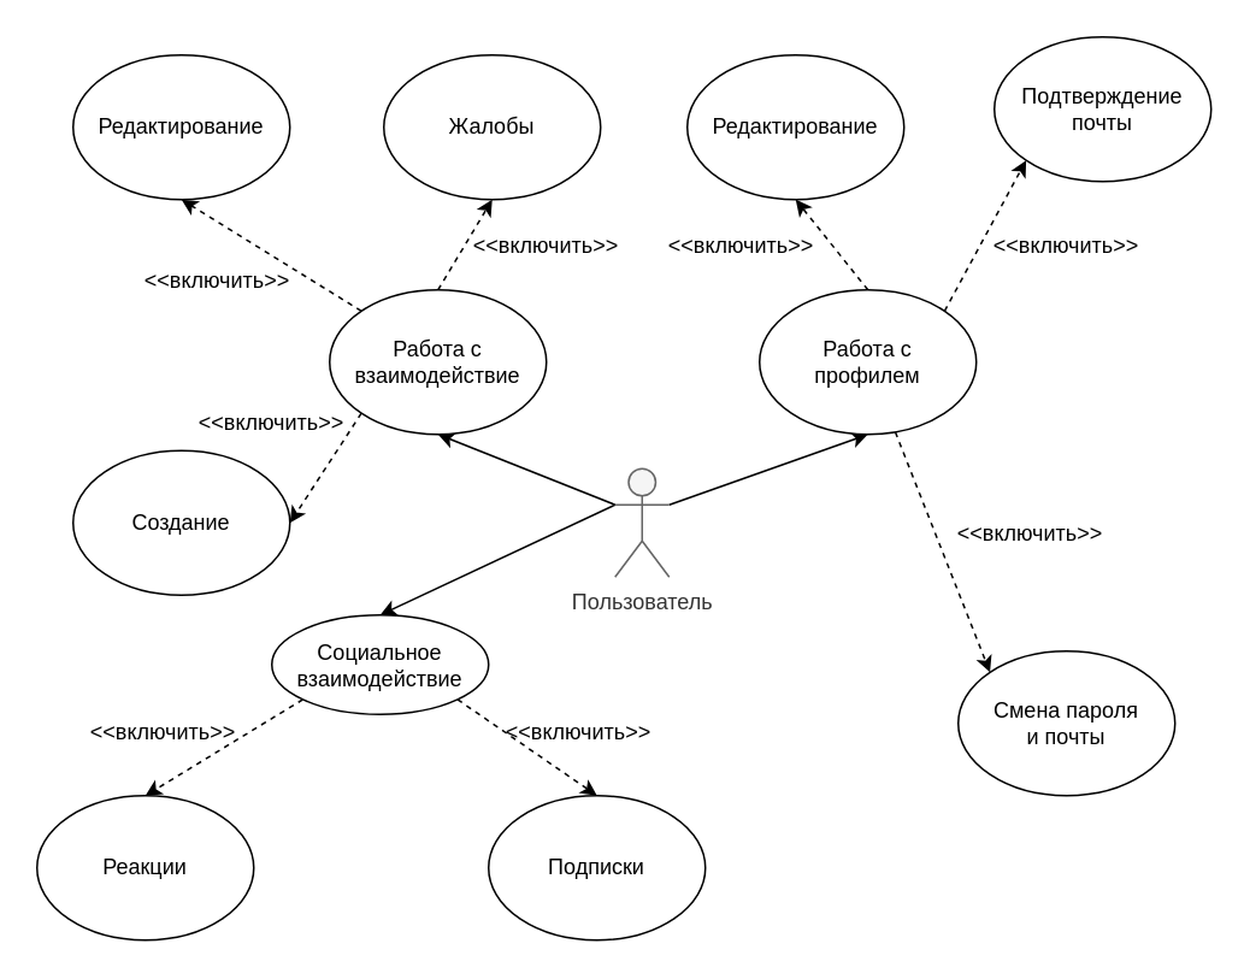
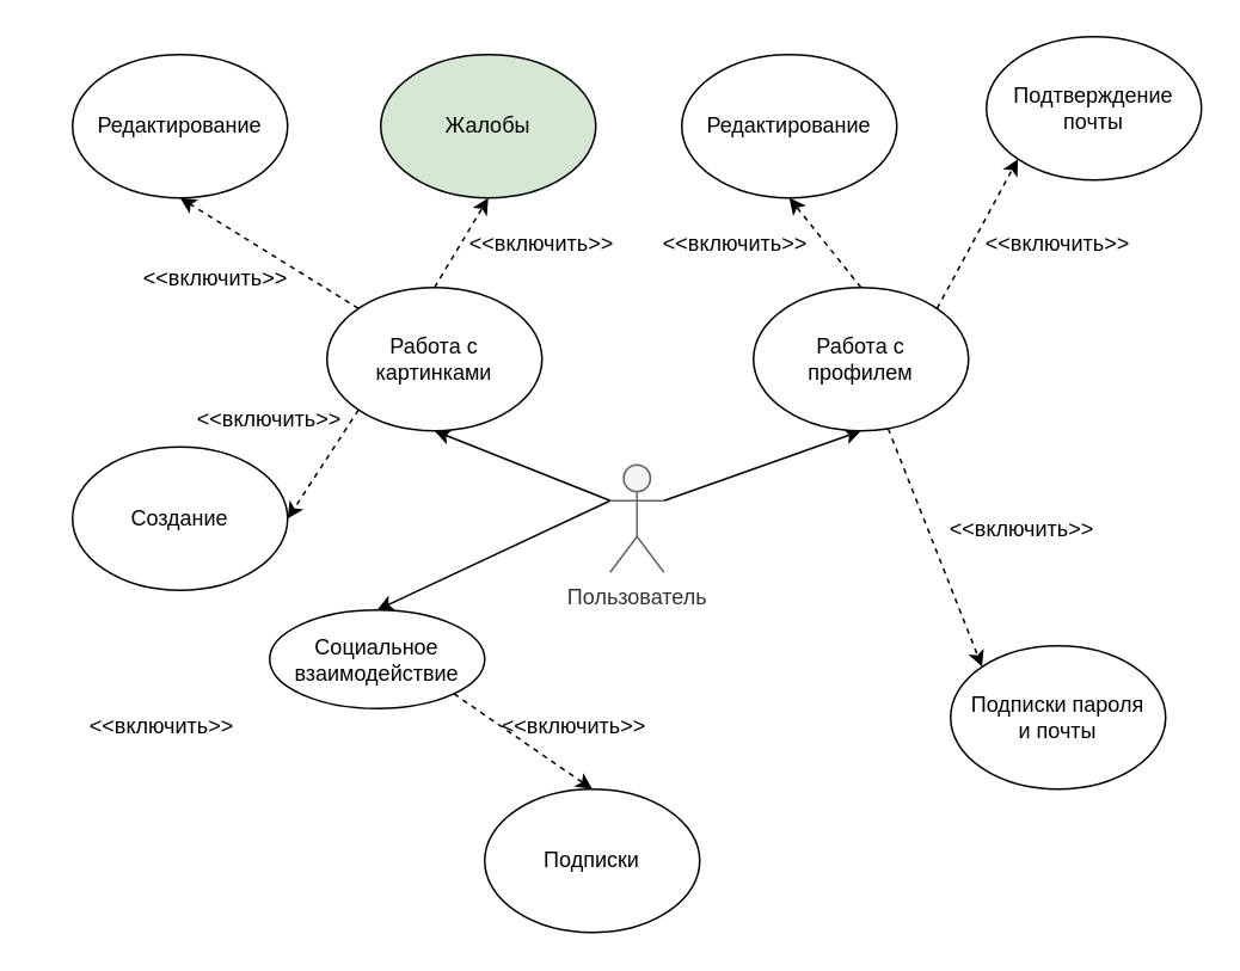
  <mxCell id="0" />
  <mxCell id="1" parent="0" />
  <mxCell id="2" style="rounded=0;orthogonalLoop=1;jettySize=auto;html=1;exitX=1;exitY=0.333;exitDx=0;exitDy=0;exitPerimeter=0;entryX=0.5;entryY=1;entryDx=0;entryDy=0;" parent="1" source="5" target="16" edge="1"><mxGeometry relative="1" as="geometry" /></mxCell>
  <mxCell id="3" style="rounded=0;orthogonalLoop=1;jettySize=auto;html=1;exitX=0;exitY=0.333;exitDx=0;exitDy=0;exitPerimeter=0;entryX=0.5;entryY=1;entryDx=0;entryDy=0;" parent="1" source="5" target="9" edge="1"><mxGeometry relative="1" as="geometry" /></mxCell>
  <mxCell id="4" style="rounded=0;orthogonalLoop=1;jettySize=auto;html=1;exitX=0;exitY=0.333;exitDx=0;exitDy=0;exitPerimeter=0;entryX=0.5;entryY=0;entryDx=0;entryDy=0;" parent="1" source="5" target="22" edge="1"><mxGeometry relative="1" as="geometry" /></mxCell>
  <mxCell id="5" value="Пользователь" style="shape=umlActor;verticalLabelPosition=bottom;verticalAlign=top;html=1;outlineConnect=0;fillColor=#f5f5f5;fontColor=#333333;strokeColor=#666666;" parent="1" vertex="1"><mxGeometry x="340" y="259" width="30" height="60" as="geometry" /></mxCell>
  <mxCell id="6" style="rounded=0;orthogonalLoop=1;jettySize=auto;html=1;exitX=0;exitY=1;exitDx=0;exitDy=0;entryX=1;entryY=0.5;entryDx=0;entryDy=0;dashed=1;" parent="1" source="9" target="10" edge="1"><mxGeometry relative="1" as="geometry" /></mxCell>
  <mxCell id="7" style="rounded=0;orthogonalLoop=1;jettySize=auto;html=1;exitX=0.5;exitY=0;exitDx=0;exitDy=0;entryX=0.5;entryY=1;entryDx=0;entryDy=0;dashed=1;" parent="1" source="9" target="11" edge="1"><mxGeometry relative="1" as="geometry" /></mxCell>
  <mxCell id="8" style="rounded=0;orthogonalLoop=1;jettySize=auto;html=1;exitX=0;exitY=0;exitDx=0;exitDy=0;entryX=0.5;entryY=1;entryDx=0;entryDy=0;dashed=1;" parent="1" source="9" target="12" edge="1"><mxGeometry relative="1" as="geometry" /></mxCell>
- <mxCell id="9" value="&lt;div&gt;Работа с&lt;/div&gt;&lt;div&gt;взаимодействие&lt;/div&gt;" style="ellipse;whiteSpace=wrap;html=1;" parent="1" vertex="1"><mxGeometry x="182" y="160" width="120" height="80" as="geometry" /></mxCell>
+ <mxCell id="9" value="&lt;div&gt;Работа с&lt;/div&gt;&lt;div&gt;картинками&lt;/div&gt;" style="ellipse;whiteSpace=wrap;html=1;" parent="1" vertex="1"><mxGeometry x="182" y="160" width="120" height="80" as="geometry" /></mxCell>
  <mxCell id="10" value="Создание" style="ellipse;whiteSpace=wrap;html=1;" parent="1" vertex="1"><mxGeometry x="40" y="249" width="120" height="80" as="geometry" /></mxCell>
- <mxCell id="11" value="Жалобы" style="ellipse;whiteSpace=wrap;html=1;" parent="1" vertex="1"><mxGeometry x="212" y="30" width="120" height="80" as="geometry" /></mxCell>
+ <mxCell id="11" value="Жалобы" style="ellipse;whiteSpace=wrap;html=1;fillColor=#d5e8d4;" parent="1" vertex="1"><mxGeometry x="212" y="30" width="120" height="80" as="geometry" /></mxCell>
  <mxCell id="12" value="Редактирование" style="ellipse;whiteSpace=wrap;html=1;" parent="1" vertex="1"><mxGeometry x="40" y="30" width="120" height="80" as="geometry" /></mxCell>
  <mxCell id="13" style="rounded=0;orthogonalLoop=1;jettySize=auto;html=1;entryX=0;entryY=0;entryDx=0;entryDy=0;dashed=1;" parent="1" source="16" target="18" edge="1"><mxGeometry relative="1" as="geometry" /></mxCell>
  <mxCell id="14" style="rounded=0;orthogonalLoop=1;jettySize=auto;html=1;exitX=1;exitY=0;exitDx=0;exitDy=0;entryX=0;entryY=1;entryDx=0;entryDy=0;dashed=1;" parent="1" source="16" target="19" edge="1"><mxGeometry relative="1" as="geometry" /></mxCell>
  <mxCell id="15" style="rounded=0;orthogonalLoop=1;jettySize=auto;html=1;exitX=0.5;exitY=0;exitDx=0;exitDy=0;entryX=0.5;entryY=1;entryDx=0;entryDy=0;dashed=1;" parent="1" source="16" target="17" edge="1"><mxGeometry relative="1" as="geometry" /></mxCell>
  <mxCell id="16" value="&lt;div&gt;Работа с&lt;/div&gt;&lt;div&gt;профилем&lt;br&gt;&lt;/div&gt;" style="ellipse;whiteSpace=wrap;html=1;" parent="1" vertex="1"><mxGeometry x="420" y="160" width="120" height="80" as="geometry" /></mxCell>
  <mxCell id="17" value="Редактирование" style="ellipse;whiteSpace=wrap;html=1;" parent="1" vertex="1"><mxGeometry x="380" y="30" width="120" height="80" as="geometry" /></mxCell>
- <mxCell id="18" value="&lt;div&gt;Смена пароля&lt;/div&gt;&lt;div&gt;и почты&lt;br&gt;&lt;/div&gt;" style="ellipse;whiteSpace=wrap;html=1;" parent="1" vertex="1"><mxGeometry x="530" y="360" width="120" height="80" as="geometry" /></mxCell>
+ <mxCell id="18" value="&lt;div&gt;Подписки пароля&lt;/div&gt;&lt;div&gt;и почты&lt;br&gt;&lt;/div&gt;" style="ellipse;whiteSpace=wrap;html=1;" parent="1" vertex="1"><mxGeometry x="530" y="360" width="120" height="80" as="geometry" /></mxCell>
  <mxCell id="19" value="Подтверждение почты" style="ellipse;whiteSpace=wrap;html=1;" parent="1" vertex="1"><mxGeometry x="550" y="20" width="120" height="80" as="geometry" /></mxCell>
- <mxCell id="20" style="rounded=0;orthogonalLoop=1;jettySize=auto;html=1;exitX=0;exitY=1;exitDx=0;exitDy=0;entryX=0.5;entryY=0;entryDx=0;entryDy=0;dashed=1;" parent="1" source="22" target="23" edge="1"><mxGeometry relative="1" as="geometry" /></mxCell>
  <mxCell id="21" style="rounded=0;orthogonalLoop=1;jettySize=auto;html=1;exitX=1;exitY=1;exitDx=0;exitDy=0;entryX=0.5;entryY=0;entryDx=0;entryDy=0;dashed=1;" parent="1" source="22" target="24" edge="1"><mxGeometry relative="1" as="geometry" /></mxCell>
  <mxCell id="22" value="&lt;div&gt;Социальное&lt;/div&gt;&lt;div&gt;взаимодействие&lt;br&gt;&lt;/div&gt;" style="ellipse;whiteSpace=wrap;html=1;" parent="1" vertex="1"><mxGeometry x="150" y="340" width="120" height="55" as="geometry" /></mxCell>
- <mxCell id="23" value="Реакции" style="ellipse;whiteSpace=wrap;html=1;" parent="1" vertex="1"><mxGeometry x="20" y="440" width="120" height="80" as="geometry" /></mxCell>
  <mxCell id="24" value="Подписки" style="ellipse;whiteSpace=wrap;html=1;" parent="1" vertex="1"><mxGeometry x="270" y="440" width="120" height="80" as="geometry" /></mxCell>
  <mxCell id="25" value="&amp;lt;&amp;lt;включить&amp;gt;&amp;gt;" style="text;html=1;align=center;verticalAlign=middle;whiteSpace=wrap;rounded=0;" parent="1" vertex="1"><mxGeometry x="120" y="219" width="60" height="30" as="geometry" /></mxCell>
  <mxCell id="26" value="&amp;lt;&amp;lt;включить&amp;gt;&amp;gt;" style="text;html=1;align=center;verticalAlign=middle;whiteSpace=wrap;rounded=0;" parent="1" vertex="1"><mxGeometry x="272" y="121" width="60" height="30" as="geometry" /></mxCell>
  <mxCell id="27" value="&amp;lt;&amp;lt;включить&amp;gt;&amp;gt;" style="text;html=1;align=center;verticalAlign=middle;whiteSpace=wrap;rounded=0;" parent="1" vertex="1"><mxGeometry x="90" y="140" width="60" height="30" as="geometry" /></mxCell>
  <mxCell id="28" value="&amp;lt;&amp;lt;включить&amp;gt;&amp;gt;" style="text;html=1;align=center;verticalAlign=middle;whiteSpace=wrap;rounded=0;" parent="1" vertex="1"><mxGeometry x="60" y="390" width="60" height="30" as="geometry" /></mxCell>
  <mxCell id="29" value="&amp;lt;&amp;lt;включить&amp;gt;&amp;gt;" style="text;html=1;align=center;verticalAlign=middle;whiteSpace=wrap;rounded=0;" parent="1" vertex="1"><mxGeometry x="290" y="390" width="60" height="30" as="geometry" /></mxCell>
  <mxCell id="30" value="&amp;lt;&amp;lt;включить&amp;gt;&amp;gt;" style="text;html=1;align=center;verticalAlign=middle;whiteSpace=wrap;rounded=0;" parent="1" vertex="1"><mxGeometry x="380" y="121" width="60" height="30" as="geometry" /></mxCell>
  <mxCell id="31" value="&amp;lt;&amp;lt;включить&amp;gt;&amp;gt;" style="text;html=1;align=center;verticalAlign=middle;whiteSpace=wrap;rounded=0;" parent="1" vertex="1"><mxGeometry x="560" y="121" width="60" height="30" as="geometry" /></mxCell>
  <mxCell id="32" value="&amp;lt;&amp;lt;включить&amp;gt;&amp;gt;" style="text;html=1;align=center;verticalAlign=middle;whiteSpace=wrap;rounded=0;" parent="1" vertex="1"><mxGeometry x="540" y="280" width="60" height="30" as="geometry" /></mxCell>
